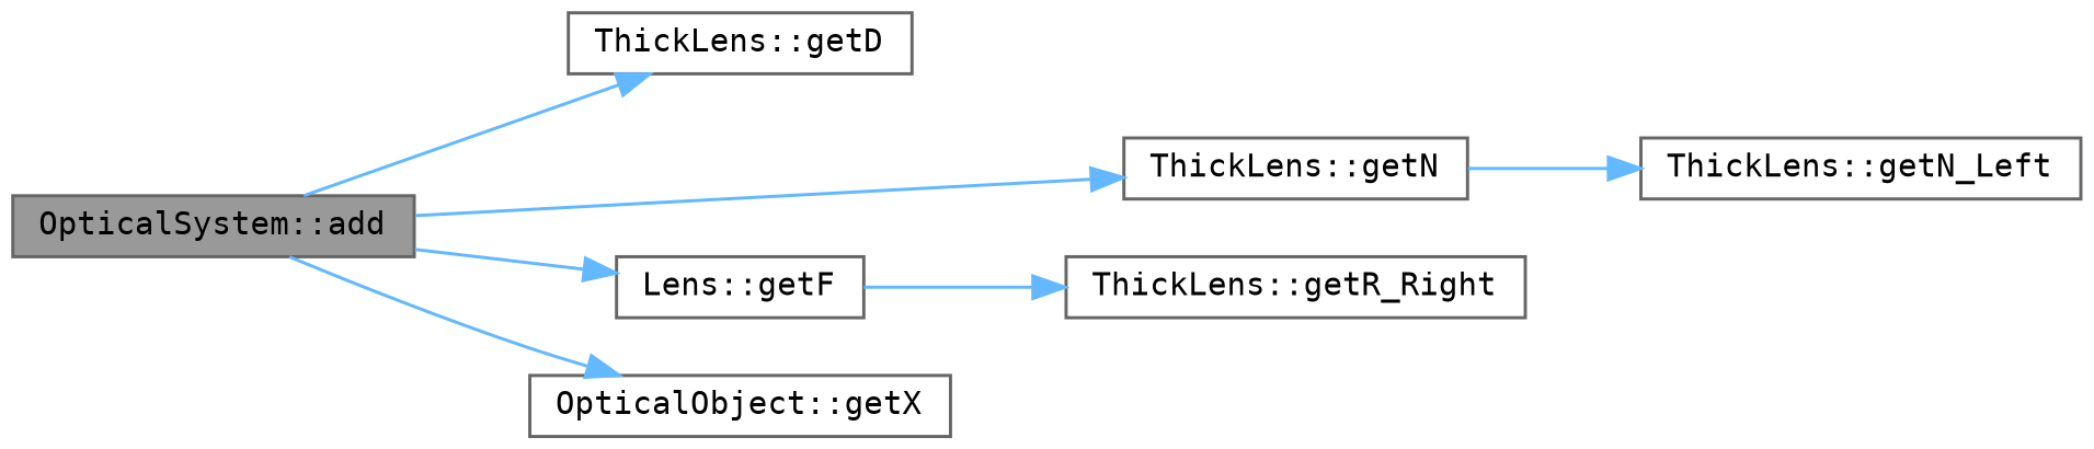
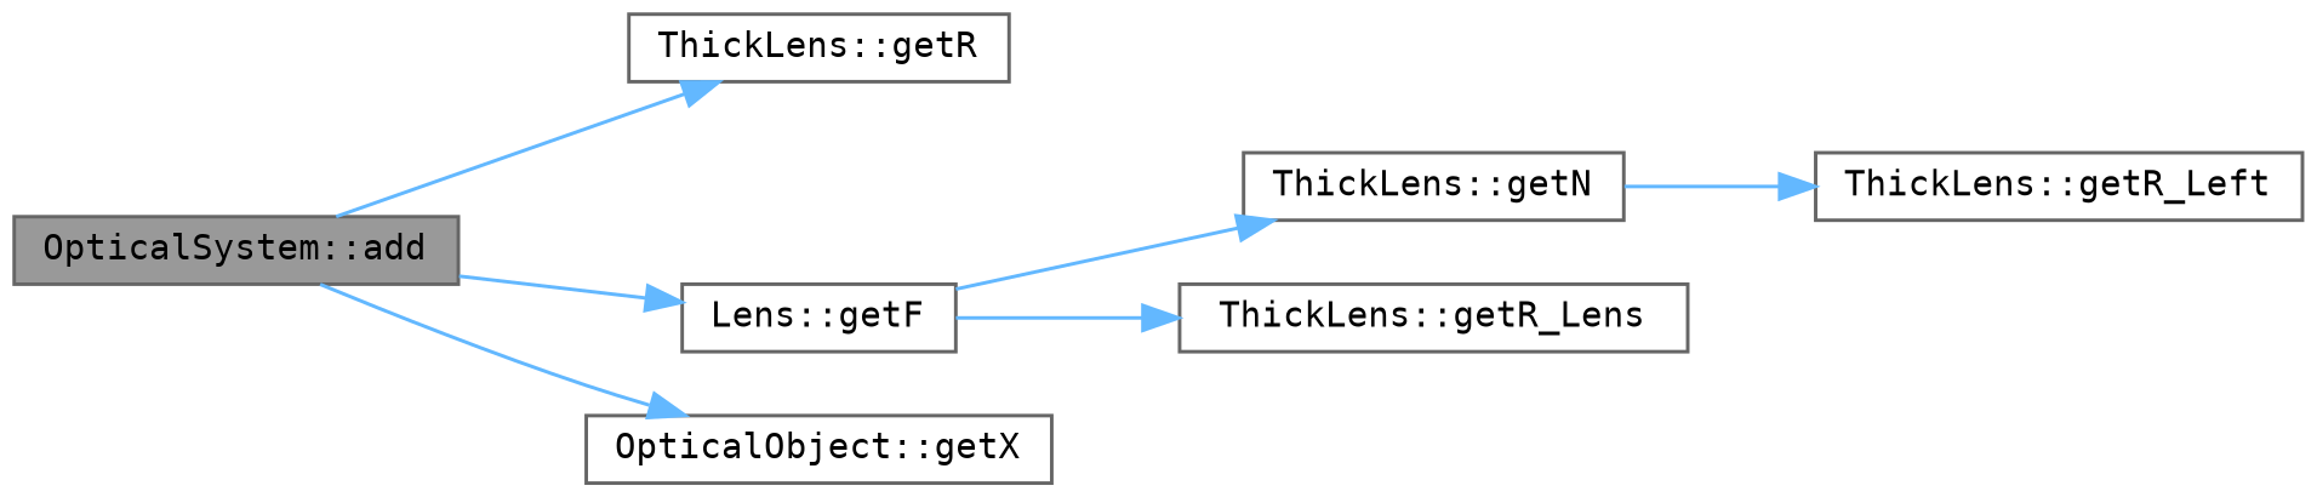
  digraph {
    fontname="DejaVu Sans Mono"
    rankdir=LR
    node [color=grey40 fillcolor=white fontname="DejaVu Sans Mono" fontsize=10 shape=box style=filled]
    edge [color=steelblue1 fontname="DejaVu Sans Mono" fontsize=10 labelfontname=Helvetica labelfontsize=10 style=solid]
    n1 [color=gray40 fillcolor=grey60 fontcolor=black height=0.2 label="OpticalSystem::add" width=0.4]
-   n2 [height=0.2 label="ThickLens::getD" width=0.4]
+   n2 [height=0.2 label="ThickLens::getR" width=0.4]
    n3 [height=0.2 label="Lens::getF" width=0.4]
    n4 [height=0.2 label="ThickLens::getN" width=0.4]
    n5 [height=0.2 label="OpticalObject::getX" width=0.4]
-   n6 [height=0.2 label="ThickLens::getR_Right" width=0.4]
-   n7 [height=0.2 label="ThickLens::getN_Left" width=0.4]
+   n6 [height=0.2 label="ThickLens::getR_Lens" width=0.4]
+   n7 [height=0.2 label="ThickLens::getR_Left" width=0.4]
    n1 -> n2
    n1 -> n3
-   n1 -> n4
+   n3 -> n4
    n1 -> n5
    n3 -> n6
    n4 -> n7
  }
